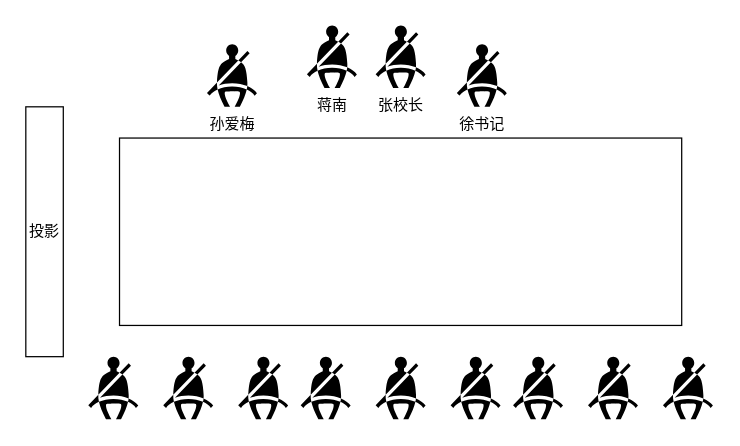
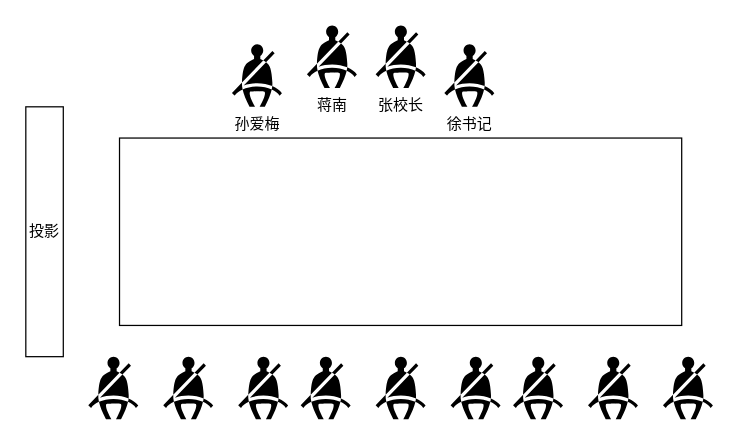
  <mxCell id="0" />
  <mxCell id="1" parent="0" />
  <mxCell id="2" value="" style="rounded=0;whiteSpace=wrap;html=1;" vertex="1" parent="1"><mxGeometry x="95" y="110" width="450" height="150" as="geometry" /></mxCell>
  <mxCell id="3" value="投影" style="rounded=0;whiteSpace=wrap;html=1;" vertex="1" parent="1"><mxGeometry x="20" y="85" width="30" height="200" as="geometry" /></mxCell>
  <mxCell id="4" value="张校长" style="shape=mxgraph.signs.transportation.seat_belt;html=1;pointerEvents=1;fillColor=#000000;strokeColor=none;verticalLabelPosition=bottom;verticalAlign=top;align=center;" vertex="1" parent="1"><mxGeometry x="300" y="20" width="40" height="50" as="geometry" /></mxCell>
- <mxCell id="5" value="徐书记" style="shape=mxgraph.signs.transportation.seat_belt;html=1;pointerEvents=1;fillColor=#000000;strokeColor=none;verticalLabelPosition=bottom;verticalAlign=top;align=center;" vertex="1" parent="1"><mxGeometry x="365" y="35" width="40" height="50" as="geometry" /></mxCell>
+ <mxCell id="5" value="徐书记" style="shape=mxgraph.signs.transportation.seat_belt;html=1;pointerEvents=1;fillColor=#000000;strokeColor=none;verticalLabelPosition=bottom;verticalAlign=top;align=center;" vertex="1" parent="1"><mxGeometry x="355" y="35" width="40" height="50" as="geometry" /></mxCell>
  <mxCell id="6" value="蒋南" style="shape=mxgraph.signs.transportation.seat_belt;html=1;pointerEvents=1;fillColor=#000000;strokeColor=none;verticalLabelPosition=bottom;verticalAlign=top;align=center;" vertex="1" parent="1"><mxGeometry x="245" y="20" width="40" height="50" as="geometry" /></mxCell>
- <mxCell id="7" value="孙爱梅" style="shape=mxgraph.signs.transportation.seat_belt;html=1;pointerEvents=1;fillColor=#000000;strokeColor=none;verticalLabelPosition=bottom;verticalAlign=top;align=center;" vertex="1" parent="1"><mxGeometry x="165" y="35" width="40" height="50" as="geometry" /></mxCell>
+ <mxCell id="7" value="孙爱梅" style="shape=mxgraph.signs.transportation.seat_belt;html=1;pointerEvents=1;fillColor=#000000;strokeColor=none;verticalLabelPosition=bottom;verticalAlign=top;align=center;" vertex="1" parent="1"><mxGeometry x="185" y="35" width="40" height="50" as="geometry" /></mxCell>
  <mxCell id="8" value="" style="shape=mxgraph.signs.transportation.seat_belt;html=1;pointerEvents=1;fillColor=#000000;strokeColor=none;verticalLabelPosition=bottom;verticalAlign=top;align=center;" vertex="1" parent="1"><mxGeometry x="410" y="285" width="40" height="50" as="geometry" /></mxCell>
  <mxCell id="9" value="" style="shape=mxgraph.signs.transportation.seat_belt;html=1;pointerEvents=1;fillColor=#000000;strokeColor=none;verticalLabelPosition=bottom;verticalAlign=top;align=center;" vertex="1" parent="1"><mxGeometry x="470" y="285" width="40" height="50" as="geometry" /></mxCell>
  <mxCell id="10" value="" style="shape=mxgraph.signs.transportation.seat_belt;html=1;pointerEvents=1;fillColor=#000000;strokeColor=none;verticalLabelPosition=bottom;verticalAlign=top;align=center;" vertex="1" parent="1"><mxGeometry x="530" y="285" width="40" height="50" as="geometry" /></mxCell>
  <mxCell id="11" value="" style="shape=mxgraph.signs.transportation.seat_belt;html=1;pointerEvents=1;fillColor=#000000;strokeColor=none;verticalLabelPosition=bottom;verticalAlign=top;align=center;" vertex="1" parent="1"><mxGeometry x="240" y="285" width="40" height="50" as="geometry" /></mxCell>
  <mxCell id="12" value="" style="shape=mxgraph.signs.transportation.seat_belt;html=1;pointerEvents=1;fillColor=#000000;strokeColor=none;verticalLabelPosition=bottom;verticalAlign=top;align=center;" vertex="1" parent="1"><mxGeometry x="300" y="285" width="40" height="50" as="geometry" /></mxCell>
  <mxCell id="13" value="" style="shape=mxgraph.signs.transportation.seat_belt;html=1;pointerEvents=1;fillColor=#000000;strokeColor=none;verticalLabelPosition=bottom;verticalAlign=top;align=center;" vertex="1" parent="1"><mxGeometry x="360" y="285" width="40" height="50" as="geometry" /></mxCell>
  <mxCell id="14" value="" style="shape=mxgraph.signs.transportation.seat_belt;html=1;pointerEvents=1;fillColor=#000000;strokeColor=none;verticalLabelPosition=bottom;verticalAlign=top;align=center;" vertex="1" parent="1"><mxGeometry x="70" y="285" width="40" height="50" as="geometry" /></mxCell>
  <mxCell id="15" value="" style="shape=mxgraph.signs.transportation.seat_belt;html=1;pointerEvents=1;fillColor=#000000;strokeColor=none;verticalLabelPosition=bottom;verticalAlign=top;align=center;" vertex="1" parent="1"><mxGeometry x="130" y="285" width="40" height="50" as="geometry" /></mxCell>
  <mxCell id="16" value="" style="shape=mxgraph.signs.transportation.seat_belt;html=1;pointerEvents=1;fillColor=#000000;strokeColor=none;verticalLabelPosition=bottom;verticalAlign=top;align=center;" vertex="1" parent="1"><mxGeometry x="190" y="285" width="40" height="50" as="geometry" /></mxCell>
